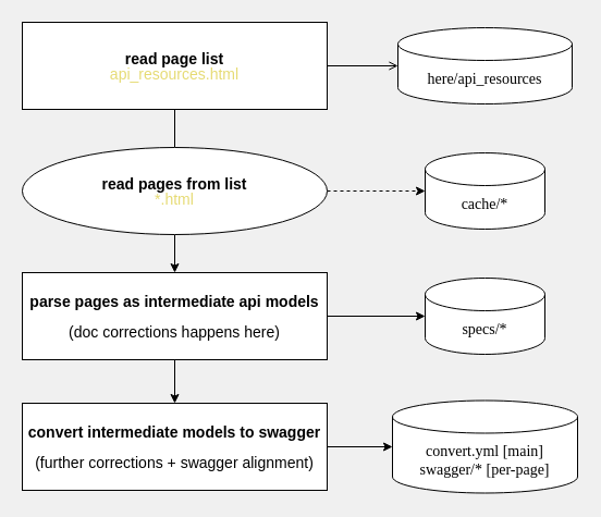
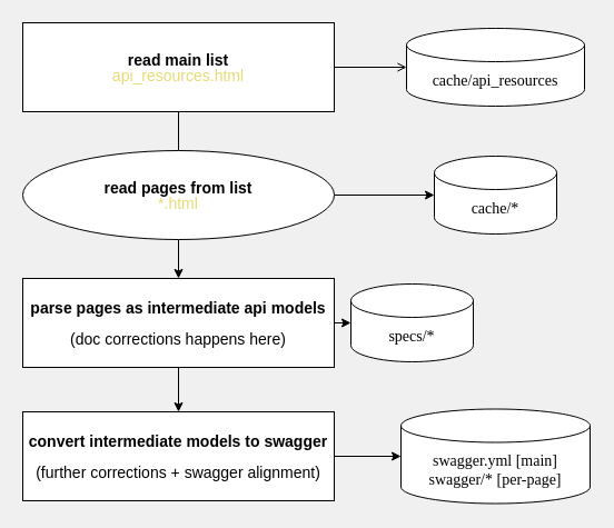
  <mxCell id="0" />
  <mxCell id="1" parent="0" />
  <mxCell id="2" value="" style="edgeStyle=none;html=1;fontFamily=Helvetica;fontSize=14;endArrow=none;" parent="1" source="4" target="10" edge="1"><mxGeometry relative="1" as="geometry" /></mxCell>
  <mxCell id="3" value="" style="edgeStyle=none;html=1;fontFamily=Helvetica;fontSize=14;endArrow=open;" parent="1" source="4" target="13" edge="1"><mxGeometry relative="1" as="geometry" /></mxCell>
- <mxCell id="4" value="&lt;p style=&quot;font-size: 14px ; line-height: 1&quot;&gt;&lt;b&gt;read page list&lt;br&gt;&lt;/b&gt;&lt;span style=&quot;color: rgb(230 , 219 , 116)&quot;&gt;api_resources.html&lt;/span&gt;&lt;/p&gt;" style="rounded=0;whiteSpace=wrap;html=1;fillColor=default;labelBackgroundColor=none;" parent="1" vertex="1"><mxGeometry x="20" y="20" width="280" height="80" as="geometry" /></mxCell>
+ <mxCell id="4" value="&lt;p style=&quot;font-size: 14px ; line-height: 1&quot;&gt;&lt;b&gt;read main list&lt;br&gt;&lt;/b&gt;&lt;span style=&quot;color: rgb(230 , 219 , 116)&quot;&gt;api_resources.html&lt;/span&gt;&lt;/p&gt;" style="rounded=0;whiteSpace=wrap;html=1;fillColor=default;labelBackgroundColor=none;" parent="1" vertex="1"><mxGeometry x="20" y="20" width="280" height="80" as="geometry" /></mxCell>
  <mxCell id="5" value="" style="edgeStyle=none;html=1;fontFamily=Helvetica;fontSize=14;" parent="1" source="7" target="12" edge="1"><mxGeometry relative="1" as="geometry" /></mxCell>
  <mxCell id="6" value="" style="edgeStyle=none;html=1;fontFamily=Helvetica;fontSize=14;" parent="1" source="7" target="15" edge="1"><mxGeometry relative="1" as="geometry" /></mxCell>
  <mxCell id="7" value="&lt;p style=&quot;font-size: 14px ; line-height: 1&quot;&gt;&lt;b&gt;parse pages as intermediate api models&lt;br&gt;&lt;/b&gt;&lt;br&gt;(doc corrections happens here)&lt;/p&gt;" style="rounded=0;whiteSpace=wrap;html=1;fillColor=default;labelBackgroundColor=none;" parent="1" vertex="1"><mxGeometry x="20" y="250" width="280" height="80" as="geometry" /></mxCell>
  <mxCell id="8" value="" style="edgeStyle=none;html=1;fontFamily=Helvetica;fontSize=14;" parent="1" source="10" target="7" edge="1"><mxGeometry relative="1" as="geometry" /></mxCell>
- <mxCell id="9" value="" style="edgeStyle=none;html=1;fontFamily=Helvetica;fontSize=14;dashed=1;" parent="1" source="10" target="14" edge="1"><mxGeometry relative="1" as="geometry" /></mxCell>
+ <mxCell id="9" value="" style="edgeStyle=none;html=1;fontFamily=Helvetica;fontSize=14;" parent="1" source="10" target="14" edge="1"><mxGeometry relative="1" as="geometry" /></mxCell>
  <mxCell id="10" value="&lt;p style=&quot;font-size: 14px ; line-height: 1&quot;&gt;&lt;b&gt;read pages from list&lt;br&gt;&lt;/b&gt;&lt;span style=&quot;color: rgb(230 , 219 , 116)&quot;&gt;*.html&lt;/span&gt;&lt;/p&gt;" style="ellipse;whiteSpace=wrap;html=1;fillColor=default;labelBackgroundColor=none;" parent="1" vertex="1"><mxGeometry x="20" y="135" width="280" height="80" as="geometry" /></mxCell>
  <mxCell id="11" value="" style="edgeStyle=none;html=1;fontFamily=Helvetica;fontSize=14;" parent="1" source="12" target="16" edge="1"><mxGeometry relative="1" as="geometry" /></mxCell>
  <mxCell id="12" value="&lt;p style=&quot;font-size: 14px ; line-height: 1&quot;&gt;&lt;b&gt;convert&amp;nbsp;&lt;/b&gt;&lt;b&gt;intermediate&lt;/b&gt;&lt;b&gt;&amp;nbsp;models to swagger&lt;/b&gt;&lt;/p&gt;&lt;p style=&quot;font-size: 14px ; line-height: 1&quot;&gt;(further corrections + swagger alignment)&lt;/p&gt;" style="rounded=0;whiteSpace=wrap;html=1;fillColor=default;labelBackgroundColor=none;" parent="1" vertex="1"><mxGeometry x="20" y="370" width="280" height="80" as="geometry" /></mxCell>
- <mxCell id="13" value="here/api_resources" style="shape=cylinder3;whiteSpace=wrap;html=1;boundedLbl=1;backgroundOutline=1;size=15;fontFamily=Iosevka;fontSize=14;" parent="1" vertex="1"><mxGeometry x="365" y="25" width="160" height="70" as="geometry" /></mxCell>
+ <mxCell id="13" value="cache/api_resources" style="shape=cylinder3;whiteSpace=wrap;html=1;boundedLbl=1;backgroundOutline=1;size=15;fontFamily=Iosevka;fontSize=14;" parent="1" vertex="1"><mxGeometry x="365" y="25" width="160" height="70" as="geometry" /></mxCell>
  <mxCell id="14" value="cache/*" style="shape=cylinder3;whiteSpace=wrap;html=1;boundedLbl=1;backgroundOutline=1;size=15;fontFamily=Iosevka;fontSize=14;" parent="1" vertex="1"><mxGeometry x="390" y="140" width="110" height="70" as="geometry" /></mxCell>
- <mxCell id="15" value="specs/*" style="shape=cylinder3;whiteSpace=wrap;html=1;boundedLbl=1;backgroundOutline=1;size=15;fontFamily=Iosevka;fontSize=14;" parent="1" vertex="1"><mxGeometry x="390" y="255" width="110" height="70" as="geometry" /></mxCell>
- <mxCell id="16" value="convert.yml [main]&lt;br&gt;swagger/* [per-page]" style="shape=cylinder3;whiteSpace=wrap;html=1;boundedLbl=1;backgroundOutline=1;size=15;fontFamily=Iosevka;fontSize=14;" parent="1" vertex="1"><mxGeometry x="360" y="367.5" width="170" height="85" as="geometry" /></mxCell>
+ <mxCell id="15" value="specs/*" style="shape=cylinder3;whiteSpace=wrap;html=1;boundedLbl=1;backgroundOutline=1;size=15;fontFamily=Iosevka;fontSize=14;" parent="1" vertex="1"><mxGeometry x="315" y="255" width="110" height="70" as="geometry" /></mxCell>
+ <mxCell id="16" value="swagger.yml [main]&lt;br&gt;swagger/* [per-page]" style="shape=cylinder3;whiteSpace=wrap;html=1;boundedLbl=1;backgroundOutline=1;size=15;fontFamily=Iosevka;fontSize=14;" parent="1" vertex="1"><mxGeometry x="360" y="367.5" width="170" height="85" as="geometry" /></mxCell>
